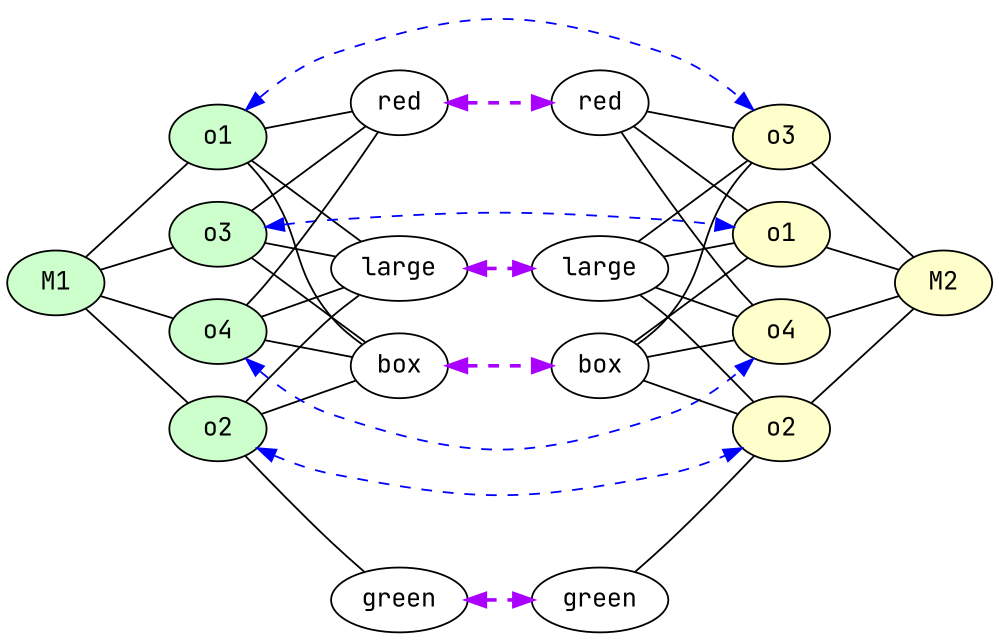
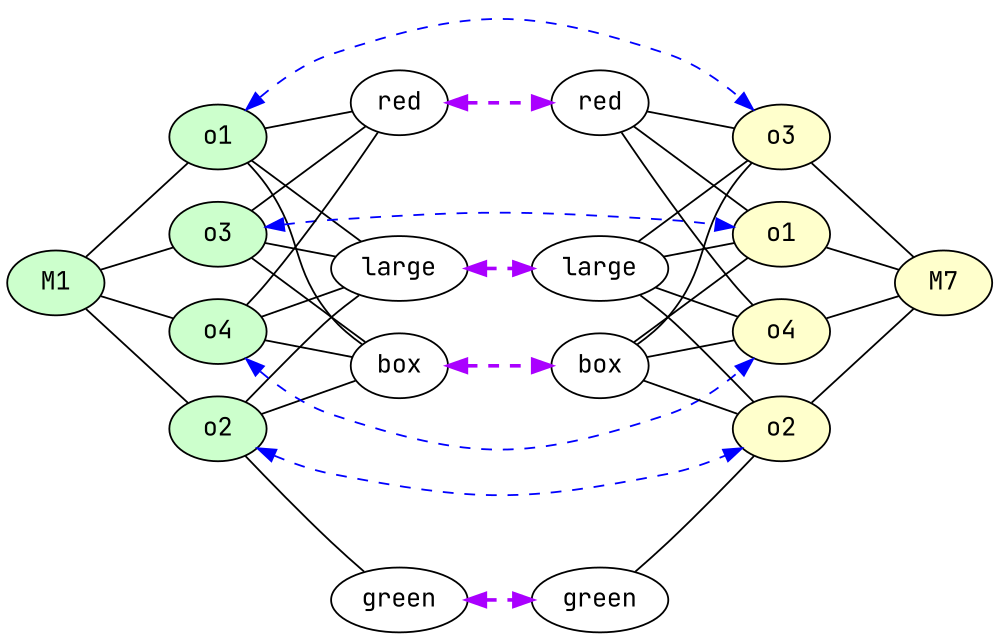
  strict digraph {
    rankdir=LR
    fontname="JetBrains Mono"
    node [fontname="JetBrains Mono" shape=oval style=filled]
    edge [constraint=true dir=none fontname="JetBrains Mono"]
    M1 [fillcolor="#CCFFCC" height=0.5 width=0.75]
    n2 [fillcolor="#CCFFCC" height=0.5 label=o1 width=0.75]
    n3 [fillcolor="#CCFFCC" height=0.5 label=o2 width=0.75]
    n4 [fillcolor="#CCFFCC" height=0.5 label=o3 width=0.75]
    n5 [fillcolor="#CCFFCC" height=0.5 label=o4 width=0.75]
    n6 [height=0.5 label=red width=0.75 style=""]
    n7 [height=0.5 label=box width=0.75 style=""]
    n8 [height=0.5 label=large width=0.86659 style=""]
    n9 [fillcolor="#FFFFCC" height=0.5 label=o3 width=0.75]
    n10 [fillcolor="#FFFFCC" height=0.5 label=o2 width=0.75]
    n11 [height=0.5 label=green width=0.93881 style=""]
    n12 [fillcolor="#FFFFCC" height=0.5 label=o1 width=0.75]
    n13 [fillcolor="#FFFFCC" height=0.5 label=o4 width=0.75]
-   M2 [fillcolor="#FFFFCC" height=0.5 width=0.75]
+   M2 [fillcolor="#FFFFCC" height=0.5 width=0.75 label=M7]
    n15 [height=0.5 label=red width=0.75 style=""]
    n16 [height=0.5 label=box width=0.75 style=""]
    n17 [height=0.5 label=large width=0.86659 style=""]
    n18 [height=0.5 label=green width=0.93881 style=""]
    M1 -> n2 [penwidth=1]
    M1 -> n3 [penwidth=1]
    M1 -> n4 [penwidth=1]
    M1 -> n5 [penwidth=1]
    n2 -> n6
    n2 -> n7
    n2 -> n8
    n2 -> n9 [color=blue dir=both penwidth=1 style=dashed]
    n3 -> n7
    n3 -> n8
    n3 -> n10 [color=blue dir=both penwidth=1 style=dashed]
    n3 -> n11
    n4 -> n6
    n4 -> n7
    n4 -> n8
    n4 -> n12 [color=blue dir=both penwidth=1 style=dashed]
    n5 -> n6
    n5 -> n7
    n5 -> n8
    n5 -> n13 [color=blue dir=both penwidth=1 style=dashed]
    n6 -> n15 [color="#AA00FF" dir=both penwidth=2 style=dashed]
    n7 -> n16 [color="#AA00FF" dir=both penwidth=2 style=dashed]
    n8 -> n17 [color="#AA00FF" dir=both penwidth=2 style=dashed]
    n9 -> M2 [penwidth=1]
    n10 -> M2 [penwidth=1]
    n11 -> n18 [color="#AA00FF" dir=both penwidth=2 style=dashed]
    n12 -> M2 [penwidth=1]
    n13 -> M2 [penwidth=1]
    n15 -> n9
    n15 -> n12
    n15 -> n13
    n16 -> n9
    n16 -> n10
    n16 -> n12
    n16 -> n13
    n17 -> n9
    n17 -> n10
    n17 -> n12
    n17 -> n13
    n18 -> n10
  }
